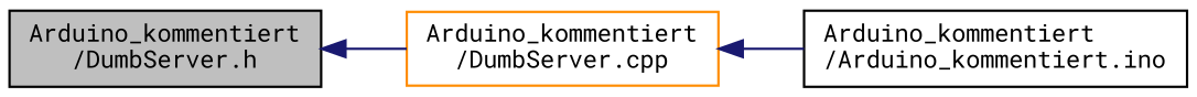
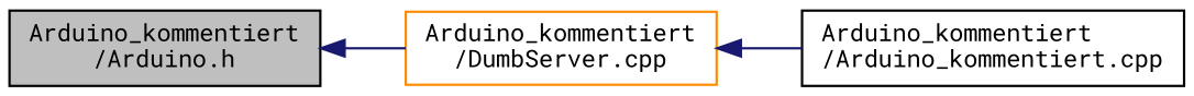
  digraph {
    fontname="Roboto Mono"
    rankdir=LR
    node [color=black fillcolor=white fontname="Roboto Mono" fontsize=10 shape=record style=filled]
    edge [color=midnightblue dir=back fontname="Roboto Mono" fontsize=10 labelfontname=Helvetica labelfontsize=10 style=solid]
-   n1 [fillcolor=grey75 fontcolor=black height=0.2 label="Arduino_kommentiert\l/DumbServer.h" width=0.4]
+   n1 [fillcolor=grey75 fontcolor=black height=0.2 label="Arduino_kommentiert\l/Arduino.h" width=0.4]
    n2 [color=darkorange height=0.2 label="Arduino_kommentiert\l/DumbServer.cpp" width=0.4]
-   n3 [height=0.2 label="Arduino_kommentiert\l/Arduino_kommentiert.ino" width=0.4]
+   n3 [height=0.2 label="Arduino_kommentiert\l/Arduino_kommentiert.cpp" width=0.4]
    n1 -> n2
    n2 -> n3
  }
